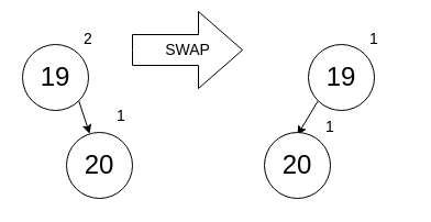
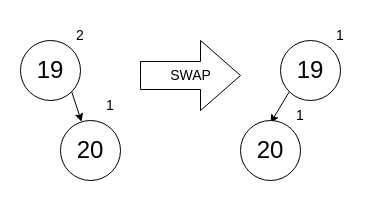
  <mxCell id="0" />
  <mxCell id="1" parent="0" />
  <mxCell id="2" style="edgeStyle=none;rounded=0;orthogonalLoop=1;jettySize=auto;html=1;exitX=1;exitY=1;exitDx=0;exitDy=0;fontSize=14;" parent="1" source="3" target="5" edge="1"><mxGeometry relative="1" as="geometry" /></mxCell>
  <mxCell id="3" value="&lt;font style=&quot;font-size: 24px&quot;&gt;19&lt;/font&gt;" style="ellipse;whiteSpace=wrap;html=1;aspect=fixed;" parent="1" vertex="1"><mxGeometry x="20" y="40" width="60" height="60" as="geometry" /></mxCell>
  <mxCell id="4" value="2" style="text;html=1;strokeColor=none;fillColor=none;align=center;verticalAlign=middle;whiteSpace=wrap;rounded=0;fontSize=14;" parent="1" vertex="1"><mxGeometry x="50" y="20" width="60" height="30" as="geometry" /></mxCell>
  <mxCell id="5" value="&lt;font style=&quot;font-size: 24px&quot;&gt;20&lt;/font&gt;" style="ellipse;whiteSpace=wrap;html=1;aspect=fixed;" parent="1" vertex="1"><mxGeometry x="60" y="120" width="60" height="60" as="geometry" /></mxCell>
  <mxCell id="6" value="1" style="text;html=1;strokeColor=none;fillColor=none;align=center;verticalAlign=middle;whiteSpace=wrap;rounded=0;fontSize=14;" parent="1" vertex="1"><mxGeometry x="80" y="90" width="60" height="30" as="geometry" /></mxCell>
  <mxCell id="7" style="edgeStyle=none;rounded=0;orthogonalLoop=1;jettySize=auto;html=1;exitX=0;exitY=1;exitDx=0;exitDy=0;entryX=0;entryY=0.75;entryDx=0;entryDy=0;fontSize=14;" parent="1" source="8" target="11" edge="1"><mxGeometry relative="1" as="geometry" /></mxCell>
  <mxCell id="8" value="&lt;font style=&quot;font-size: 24px&quot;&gt;19&lt;/font&gt;" style="ellipse;whiteSpace=wrap;html=1;aspect=fixed;" parent="1" vertex="1"><mxGeometry x="280" y="40" width="60" height="60" as="geometry" /></mxCell>
  <mxCell id="9" value="1" style="text;html=1;strokeColor=none;fillColor=none;align=center;verticalAlign=middle;whiteSpace=wrap;rounded=0;fontSize=14;" parent="1" vertex="1"><mxGeometry x="310" y="20" width="60" height="30" as="geometry" /></mxCell>
  <mxCell id="10" value="&lt;font style=&quot;font-size: 24px&quot;&gt;20&lt;/font&gt;" style="ellipse;whiteSpace=wrap;html=1;aspect=fixed;" parent="1" vertex="1"><mxGeometry x="240" y="120" width="60" height="60" as="geometry" /></mxCell>
  <mxCell id="11" value="1" style="text;html=1;strokeColor=none;fillColor=none;align=center;verticalAlign=middle;whiteSpace=wrap;rounded=0;fontSize=14;" parent="1" vertex="1"><mxGeometry x="270" y="100" width="60" height="30" as="geometry" /></mxCell>
- <mxCell id="12" value="SWAP" style="html=1;shadow=0;dashed=0;align=center;verticalAlign=middle;shape=mxgraph.arrows2.arrow;dy=0.6;dx=40;notch=0;fontSize=14;strokeColor=#000000;fillColor=none;" parent="1" vertex="1"><mxGeometry x="120" y="10" width="100" height="70" as="geometry" /></mxCell>
+ <mxCell id="12" value="SWAP" style="html=1;shadow=0;dashed=0;align=center;verticalAlign=middle;shape=mxgraph.arrows2.arrow;dy=0.6;dx=40;notch=0;fontSize=14;strokeColor=#000000;fillColor=none;" parent="1" vertex="1"><mxGeometry x="140" y="40" width="100" height="70" as="geometry" /></mxCell>
